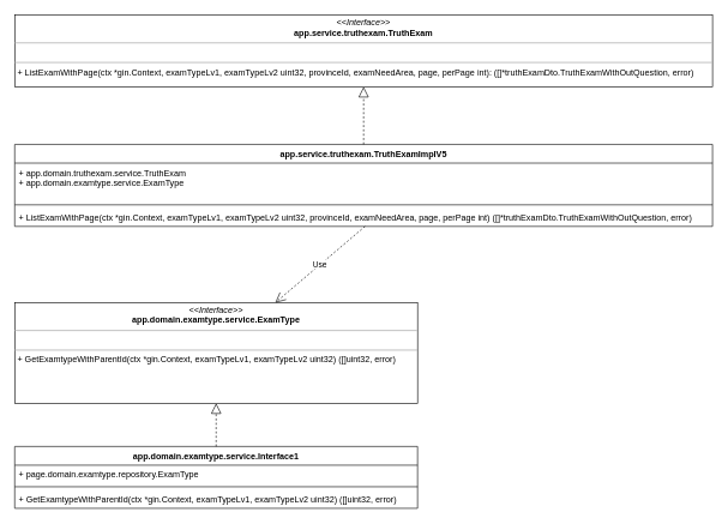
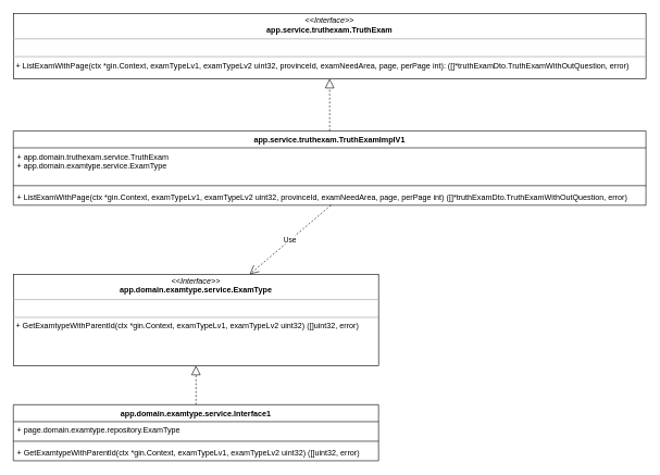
  <mxCell id="0" />
  <mxCell id="1" parent="0" />
  <mxCell id="2" value="&lt;p style=&quot;margin: 0px ; margin-top: 4px ; text-align: center&quot;&gt;&lt;i&gt;&amp;lt;&amp;lt;Interface&amp;gt;&amp;gt;&lt;/i&gt;&lt;br&gt;&lt;b&gt;app.service.truthexam.TruthExam&lt;/b&gt;&lt;/p&gt;&lt;hr size=&quot;1&quot;&gt;&lt;p style=&quot;margin: 0px ; margin-left: 4px&quot;&gt;&lt;br&gt;&lt;/p&gt;&lt;hr size=&quot;1&quot;&gt;&lt;p style=&quot;margin: 0px ; margin-left: 4px&quot;&gt;+ ListExamWithPage(ctx *gin.Context, examTypeLv1, examTypeLv2 uint32, provinceId, examNeedArea, page, perPage int): ([]*truthExamDto.TruthExamWithOutQuestion, error)&lt;br&gt;&lt;/p&gt;" style="verticalAlign=top;align=left;overflow=fill;fontSize=12;fontFamily=Helvetica;html=1;" vertex="1" parent="1"><mxGeometry x="20" y="20" width="970" height="100" as="geometry" /></mxCell>
- <mxCell id="3" value="app.service.truthexam.TruthExamImplV5" style="swimlane;fontStyle=1;align=center;verticalAlign=top;childLayout=stackLayout;horizontal=1;startSize=26;horizontalStack=0;resizeParent=1;resizeParentMax=0;resizeLast=0;collapsible=1;marginBottom=0;" vertex="1" parent="1"><mxGeometry x="20" y="200" width="970" height="114" as="geometry" /></mxCell>
+ <mxCell id="3" value="app.service.truthexam.TruthExamImplV1" style="swimlane;fontStyle=1;align=center;verticalAlign=top;childLayout=stackLayout;horizontal=1;startSize=26;horizontalStack=0;resizeParent=1;resizeParentMax=0;resizeLast=0;collapsible=1;marginBottom=0;" vertex="1" parent="1"><mxGeometry x="20" y="200" width="970" height="114" as="geometry" /></mxCell>
  <mxCell id="4" value="+ app.domain.truthexam.service.TruthExam&#10;+ app.domain.examtype.service.ExamType" style="text;strokeColor=none;fillColor=none;align=left;verticalAlign=top;spacingLeft=4;spacingRight=4;overflow=hidden;rotatable=0;points=[[0,0.5],[1,0.5]];portConstraint=eastwest;" vertex="1" parent="3"><mxGeometry y="26" width="970" height="54" as="geometry" /></mxCell>
  <mxCell id="5" value="" style="line;strokeWidth=1;fillColor=none;align=left;verticalAlign=middle;spacingTop=-1;spacingLeft=3;spacingRight=3;rotatable=0;labelPosition=right;points=[];portConstraint=eastwest;" vertex="1" parent="3"><mxGeometry y="80" width="970" height="8" as="geometry" /></mxCell>
  <mxCell id="6" value="+ ListExamWithPage(ctx *gin.Context, examTypeLv1, examTypeLv2 uint32, provinceId, examNeedArea, page, perPage int) ([]*truthExamDto.TruthExamWithOutQuestion, error)" style="text;strokeColor=none;fillColor=none;align=left;verticalAlign=top;spacingLeft=4;spacingRight=4;overflow=hidden;rotatable=0;points=[[0,0.5],[1,0.5]];portConstraint=eastwest;" vertex="1" parent="3"><mxGeometry y="88" width="970" height="26" as="geometry" /></mxCell>
  <mxCell id="7" value="" style="endArrow=block;dashed=1;endFill=0;endSize=12;html=1;entryX=0.5;entryY=1;entryDx=0;entryDy=0;exitX=0.5;exitY=0;exitDx=0;exitDy=0;" edge="1" parent="1" source="3" target="2"><mxGeometry width="160" relative="1" as="geometry"><mxPoint x="640" y="370" as="sourcePoint" /><mxPoint x="800" y="370" as="targetPoint" /></mxGeometry></mxCell>
  <mxCell id="8" value="&lt;p style=&quot;margin: 0px ; margin-top: 4px ; text-align: center&quot;&gt;&lt;i&gt;&amp;lt;&amp;lt;Interface&amp;gt;&amp;gt;&lt;/i&gt;&lt;br&gt;&lt;span style=&quot;text-align: left&quot;&gt;&lt;b&gt;app.domain.examtype.service.ExamType&lt;/b&gt;&lt;/span&gt;&lt;br&gt;&lt;/p&gt;&lt;hr size=&quot;1&quot;&gt;&lt;p style=&quot;margin: 0px ; margin-left: 4px&quot;&gt;&lt;br&gt;&lt;/p&gt;&lt;hr size=&quot;1&quot;&gt;&lt;p style=&quot;margin: 0px ; margin-left: 4px&quot;&gt;+&amp;nbsp;GetExamtypeWithParentId(ctx *gin.Context, examTypeLv1, examTypeLv2 uint32) ([]uint32, error)&lt;/p&gt;" style="verticalAlign=top;align=left;overflow=fill;fontSize=12;fontFamily=Helvetica;html=1;" vertex="1" parent="1"><mxGeometry x="20" y="420" width="560" height="140" as="geometry" /></mxCell>
  <mxCell id="9" value="Use" style="endArrow=open;endSize=12;dashed=1;html=1;exitX=0.502;exitY=1;exitDx=0;exitDy=0;exitPerimeter=0;" edge="1" parent="1" source="6" target="8"><mxGeometry width="160" relative="1" as="geometry"><mxPoint x="640" y="370" as="sourcePoint" /><mxPoint x="800" y="370" as="targetPoint" /></mxGeometry></mxCell>
  <mxCell id="10" value="app.domain.examtype.service.Interface1" style="swimlane;fontStyle=1;align=center;verticalAlign=top;childLayout=stackLayout;horizontal=1;startSize=26;horizontalStack=0;resizeParent=1;resizeParentMax=0;resizeLast=0;collapsible=1;marginBottom=0;" vertex="1" parent="1"><mxGeometry x="20" y="620" width="560" height="86" as="geometry" /></mxCell>
  <mxCell id="11" value="+ page.domain.examtype.repository.ExamType" style="text;strokeColor=none;fillColor=none;align=left;verticalAlign=top;spacingLeft=4;spacingRight=4;overflow=hidden;rotatable=0;points=[[0,0.5],[1,0.5]];portConstraint=eastwest;" vertex="1" parent="10"><mxGeometry y="26" width="560" height="26" as="geometry" /></mxCell>
  <mxCell id="12" value="" style="line;strokeWidth=1;fillColor=none;align=left;verticalAlign=middle;spacingTop=-1;spacingLeft=3;spacingRight=3;rotatable=0;labelPosition=right;points=[];portConstraint=eastwest;" vertex="1" parent="10"><mxGeometry y="52" width="560" height="8" as="geometry" /></mxCell>
  <mxCell id="13" value="+ GetExamtypeWithParentId(ctx *gin.Context, examTypeLv1, examTypeLv2 uint32) ([]uint32, error)" style="text;strokeColor=none;fillColor=none;align=left;verticalAlign=top;spacingLeft=4;spacingRight=4;overflow=hidden;rotatable=0;points=[[0,0.5],[1,0.5]];portConstraint=eastwest;" vertex="1" parent="10"><mxGeometry y="60" width="560" height="26" as="geometry" /></mxCell>
  <mxCell id="14" value="" style="endArrow=block;dashed=1;endFill=0;endSize=12;html=1;entryX=0.5;entryY=1;entryDx=0;entryDy=0;exitX=0.5;exitY=0;exitDx=0;exitDy=0;" edge="1" parent="1" source="10" target="8"><mxGeometry width="160" relative="1" as="geometry"><mxPoint x="640" y="490" as="sourcePoint" /><mxPoint x="800" y="490" as="targetPoint" /></mxGeometry></mxCell>
